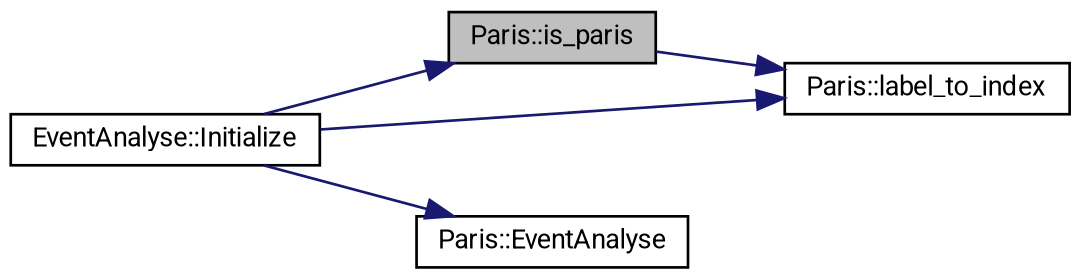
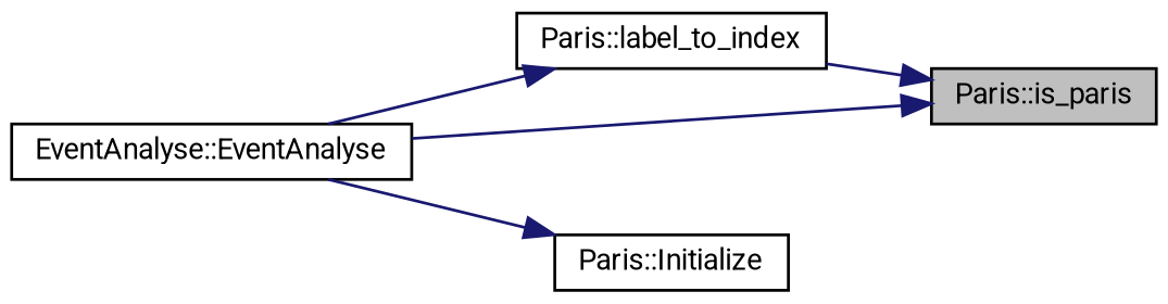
  digraph {
    fontname=Roboto
    rankdir=RL
    node [color=black fillcolor=white fontname=Roboto fontsize=10 shape=record style=filled]
    edge [color=midnightblue dir=back fontname=Roboto fontsize=10 labelfontname=Helvetica labelfontsize=10 style=solid]
    n1 [fillcolor=grey75 fontcolor=black height=0.2 label="Paris::is_paris" width=0.4]
    n2 [height=0.2 label="Paris::label_to_index" width=0.4]
-   n3 [height=0.2 label="EventAnalyse::Initialize" width=0.4]
-   n4 [height=0.2 label="Paris::EventAnalyse" width=0.4]
-   n2 -> n1
+   n3 [height=0.2 label="EventAnalyse::EventAnalyse" width=0.4]
+   n4 [height=0.2 label="Paris::Initialize" width=0.4]
+   n1 -> n2
    n1 -> n3
    n2 -> n3
    n4 -> n3
  }
